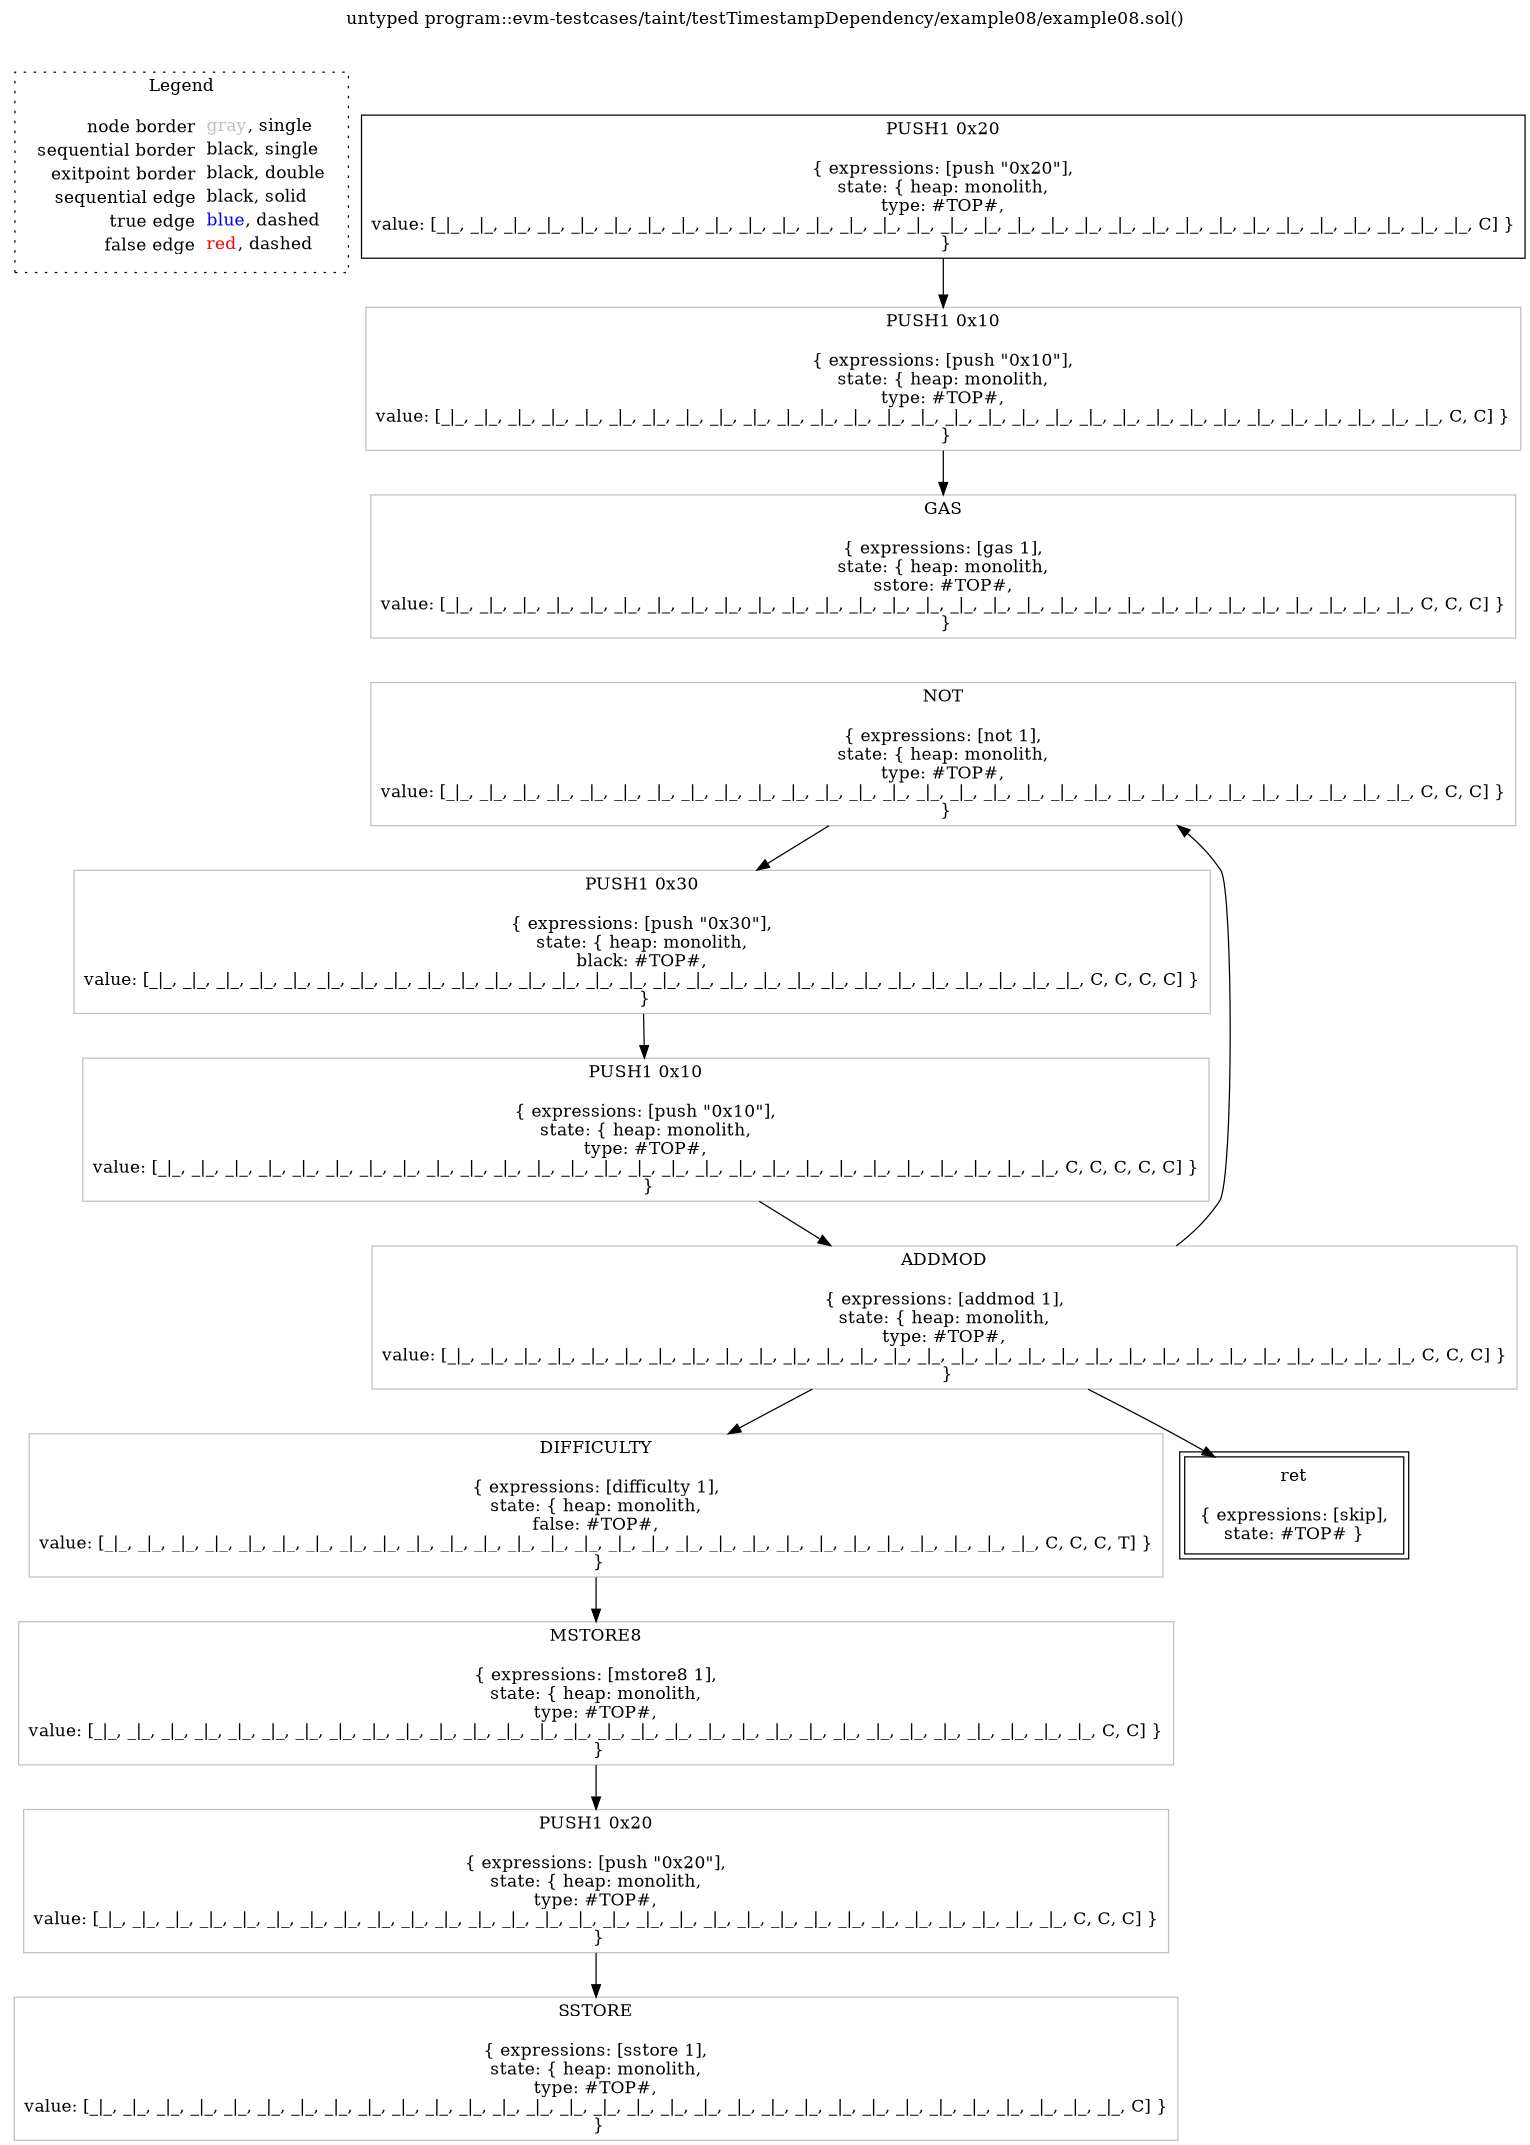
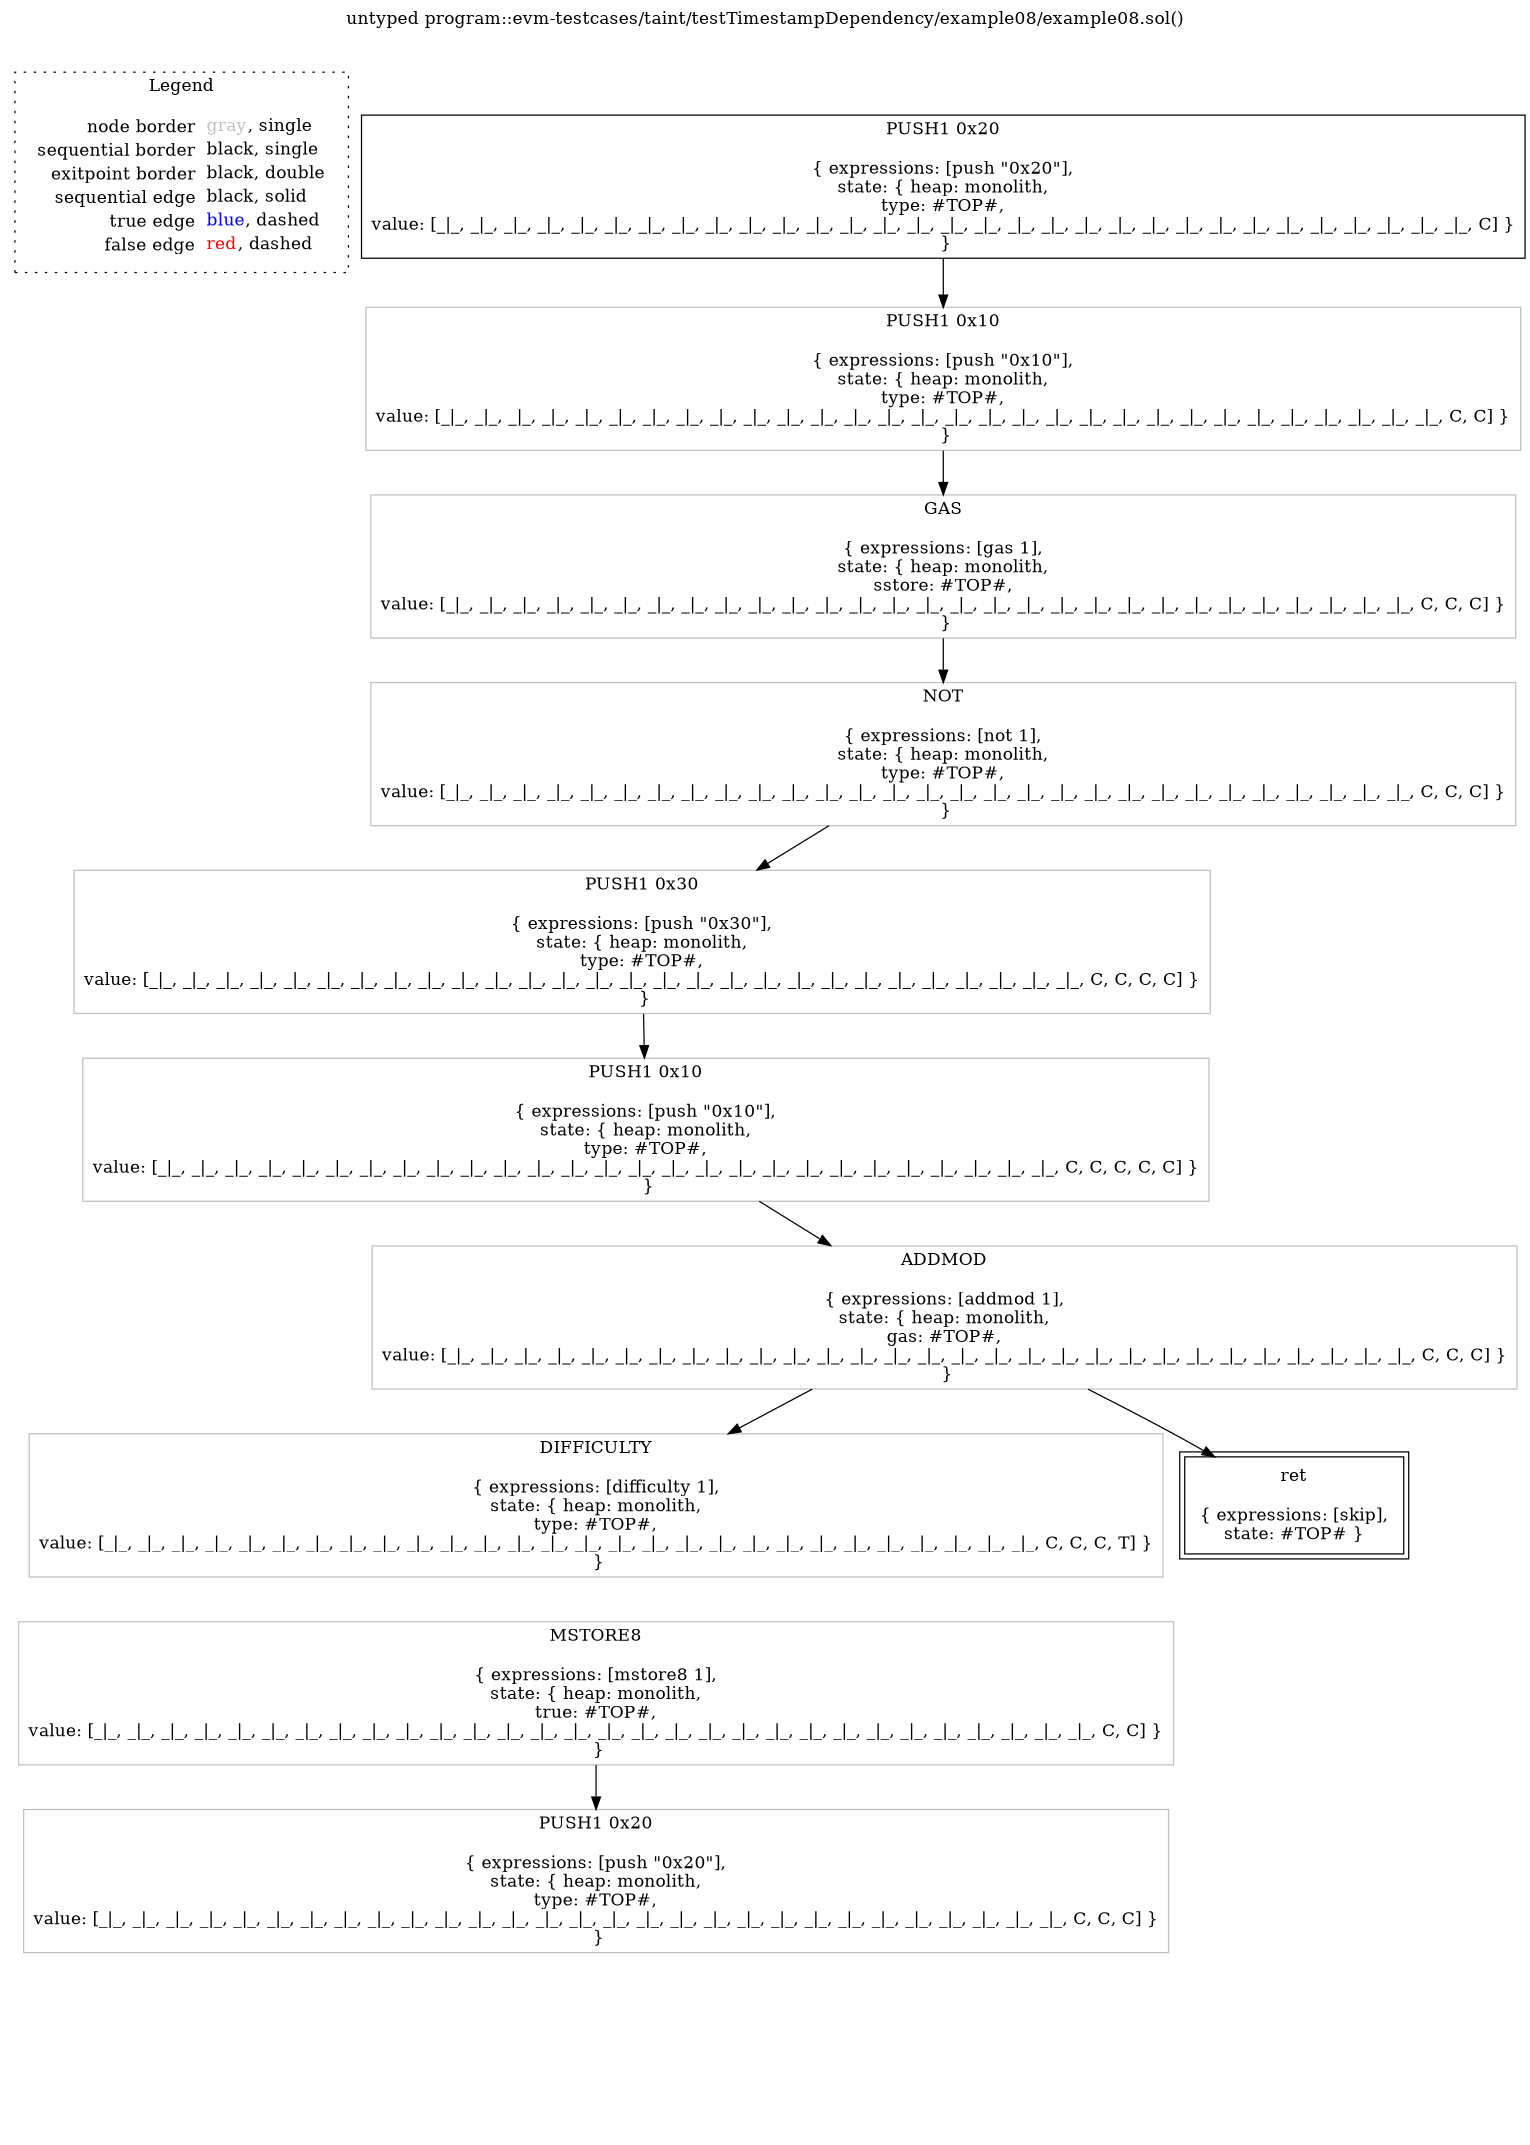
  digraph {
    label="untyped program::evm-testcases/taint/testTimestampDependency/example08/example08.sol()"
    labelloc=t
    node [shape=rect color=gray]
    edge [color=black]
    n1 [label=<<table border="0" cellpadding="2" cellspacing="0" cellborder="0"><tr><td align="right">node border&nbsp;</td><td align="left"><font color="gray">gray</font>, single</td></tr><tr><td align="right">sequential border&nbsp;</td><td align="left"><font color="black">black</font>, single</td></tr><tr><td align="right">exitpoint border&nbsp;</td><td align="left"><font color="black">black</font>, double</td></tr><tr><td align="right">sequential edge&nbsp;</td><td align="left"><font color="black">black</font>, solid</td></tr><tr><td align="right">true edge&nbsp;</td><td align="left"><font color="blue">blue</font>, dashed</td></tr><tr><td align="right">false edge&nbsp;</td><td align="left"><font color="red">red</font>, dashed</td></tr></table>> shape=plaintext color=""]
    n2 [color=black label=<PUSH1 0x20<BR/><BR/>{ expressions: [push &quot;0x20&quot;],<BR/>state: { heap: monolith,<BR/>type: #TOP#,<BR/>value: [_|_, _|_, _|_, _|_, _|_, _|_, _|_, _|_, _|_, _|_, _|_, _|_, _|_, _|_, _|_, _|_, _|_, _|_, _|_, _|_, _|_, _|_, _|_, _|_, _|_, _|_, _|_, _|_, _|_, _|_, _|_, C] }<BR/> }<BR/>>]
    n3 [label=<PUSH1 0x10<BR/><BR/>{ expressions: [push &quot;0x10&quot;],<BR/>state: { heap: monolith,<BR/>type: #TOP#,<BR/>value: [_|_, _|_, _|_, _|_, _|_, _|_, _|_, _|_, _|_, _|_, _|_, _|_, _|_, _|_, _|_, _|_, _|_, _|_, _|_, _|_, _|_, _|_, _|_, _|_, _|_, _|_, _|_, _|_, _|_, _|_, C, C] }<BR/> }<BR/>>]
    n4 [label=<GAS<BR/><BR/>{ expressions: [gas 1],<BR/>state: { heap: monolith,<BR/>sstore: #TOP#,<BR/>value: [_|_, _|_, _|_, _|_, _|_, _|_, _|_, _|_, _|_, _|_, _|_, _|_, _|_, _|_, _|_, _|_, _|_, _|_, _|_, _|_, _|_, _|_, _|_, _|_, _|_, _|_, _|_, _|_, _|_, C, C, C] }<BR/> }<BR/>>]
    n5 [label=<NOT<BR/><BR/>{ expressions: [not 1],<BR/>state: { heap: monolith,<BR/>type: #TOP#,<BR/>value: [_|_, _|_, _|_, _|_, _|_, _|_, _|_, _|_, _|_, _|_, _|_, _|_, _|_, _|_, _|_, _|_, _|_, _|_, _|_, _|_, _|_, _|_, _|_, _|_, _|_, _|_, _|_, _|_, _|_, C, C, C] }<BR/> }<BR/>>]
-   n6 [label=<PUSH1 0x30<BR/><BR/>{ expressions: [push &quot;0x30&quot;],<BR/>state: { heap: monolith,<BR/>black: #TOP#,<BR/>value: [_|_, _|_, _|_, _|_, _|_, _|_, _|_, _|_, _|_, _|_, _|_, _|_, _|_, _|_, _|_, _|_, _|_, _|_, _|_, _|_, _|_, _|_, _|_, _|_, _|_, _|_, _|_, _|_, C, C, C, C] }<BR/> }<BR/>>]
+   n6 [label=<PUSH1 0x30<BR/><BR/>{ expressions: [push &quot;0x30&quot;],<BR/>state: { heap: monolith,<BR/>type: #TOP#,<BR/>value: [_|_, _|_, _|_, _|_, _|_, _|_, _|_, _|_, _|_, _|_, _|_, _|_, _|_, _|_, _|_, _|_, _|_, _|_, _|_, _|_, _|_, _|_, _|_, _|_, _|_, _|_, _|_, _|_, C, C, C, C] }<BR/> }<BR/>>]
    n7 [label=<PUSH1 0x10<BR/><BR/>{ expressions: [push &quot;0x10&quot;],<BR/>state: { heap: monolith,<BR/>type: #TOP#,<BR/>value: [_|_, _|_, _|_, _|_, _|_, _|_, _|_, _|_, _|_, _|_, _|_, _|_, _|_, _|_, _|_, _|_, _|_, _|_, _|_, _|_, _|_, _|_, _|_, _|_, _|_, _|_, _|_, C, C, C, C, C] }<BR/> }<BR/>>]
-   n8 [label=<ADDMOD<BR/><BR/>{ expressions: [addmod 1],<BR/>state: { heap: monolith,<BR/>type: #TOP#,<BR/>value: [_|_, _|_, _|_, _|_, _|_, _|_, _|_, _|_, _|_, _|_, _|_, _|_, _|_, _|_, _|_, _|_, _|_, _|_, _|_, _|_, _|_, _|_, _|_, _|_, _|_, _|_, _|_, _|_, _|_, C, C, C] }<BR/> }<BR/>>]
-   n9 [label=<DIFFICULTY<BR/><BR/>{ expressions: [difficulty 1],<BR/>state: { heap: monolith,<BR/>false: #TOP#,<BR/>value: [_|_, _|_, _|_, _|_, _|_, _|_, _|_, _|_, _|_, _|_, _|_, _|_, _|_, _|_, _|_, _|_, _|_, _|_, _|_, _|_, _|_, _|_, _|_, _|_, _|_, _|_, _|_, _|_, C, C, C, T] }<BR/> }<BR/>>]
+   n8 [label=<ADDMOD<BR/><BR/>{ expressions: [addmod 1],<BR/>state: { heap: monolith,<BR/>gas: #TOP#,<BR/>value: [_|_, _|_, _|_, _|_, _|_, _|_, _|_, _|_, _|_, _|_, _|_, _|_, _|_, _|_, _|_, _|_, _|_, _|_, _|_, _|_, _|_, _|_, _|_, _|_, _|_, _|_, _|_, _|_, _|_, C, C, C] }<BR/> }<BR/>>]
+   n9 [label=<DIFFICULTY<BR/><BR/>{ expressions: [difficulty 1],<BR/>state: { heap: monolith,<BR/>type: #TOP#,<BR/>value: [_|_, _|_, _|_, _|_, _|_, _|_, _|_, _|_, _|_, _|_, _|_, _|_, _|_, _|_, _|_, _|_, _|_, _|_, _|_, _|_, _|_, _|_, _|_, _|_, _|_, _|_, _|_, _|_, C, C, C, T] }<BR/> }<BR/>>]
    n10 [color=black label=<ret<BR/><BR/>{ expressions: [skip],<BR/>state: #TOP# }<BR/>> peripheries=2]
-   n11 [label=<MSTORE8<BR/><BR/>{ expressions: [mstore8 1],<BR/>state: { heap: monolith,<BR/>type: #TOP#,<BR/>value: [_|_, _|_, _|_, _|_, _|_, _|_, _|_, _|_, _|_, _|_, _|_, _|_, _|_, _|_, _|_, _|_, _|_, _|_, _|_, _|_, _|_, _|_, _|_, _|_, _|_, _|_, _|_, _|_, _|_, _|_, C, C] }<BR/> }<BR/>>]
+   n11 [label=<MSTORE8<BR/><BR/>{ expressions: [mstore8 1],<BR/>state: { heap: monolith,<BR/>true: #TOP#,<BR/>value: [_|_, _|_, _|_, _|_, _|_, _|_, _|_, _|_, _|_, _|_, _|_, _|_, _|_, _|_, _|_, _|_, _|_, _|_, _|_, _|_, _|_, _|_, _|_, _|_, _|_, _|_, _|_, _|_, _|_, _|_, C, C] }<BR/> }<BR/>>]
    n12 [label=<PUSH1 0x20<BR/><BR/>{ expressions: [push &quot;0x20&quot;],<BR/>state: { heap: monolith,<BR/>type: #TOP#,<BR/>value: [_|_, _|_, _|_, _|_, _|_, _|_, _|_, _|_, _|_, _|_, _|_, _|_, _|_, _|_, _|_, _|_, _|_, _|_, _|_, _|_, _|_, _|_, _|_, _|_, _|_, _|_, _|_, _|_, _|_, C, C, C] }<BR/> }<BR/>>]
-   n13 [label=<SSTORE<BR/><BR/>{ expressions: [sstore 1],<BR/>state: { heap: monolith,<BR/>type: #TOP#,<BR/>value: [_|_, _|_, _|_, _|_, _|_, _|_, _|_, _|_, _|_, _|_, _|_, _|_, _|_, _|_, _|_, _|_, _|_, _|_, _|_, _|_, _|_, _|_, _|_, _|_, _|_, _|_, _|_, _|_, _|_, _|_, _|_, C] }<BR/> }<BR/>>]
    subgraph cluster_1 {
      label=Legend
      style=dotted
      n1
    }
    n2 -> n3
    n3 -> n4
-   n8 -> n5
+   n4 -> n5
    n5 -> n6
    n6 -> n7
    n7 -> n8
    n8 -> n9
    n8 -> n10
-   n9 -> n11
    n11 -> n12
-   n12 -> n13
  }
